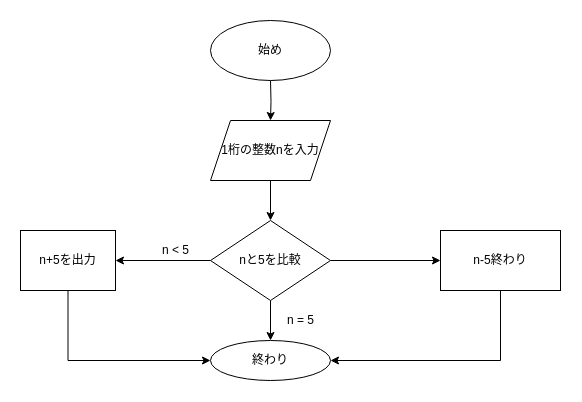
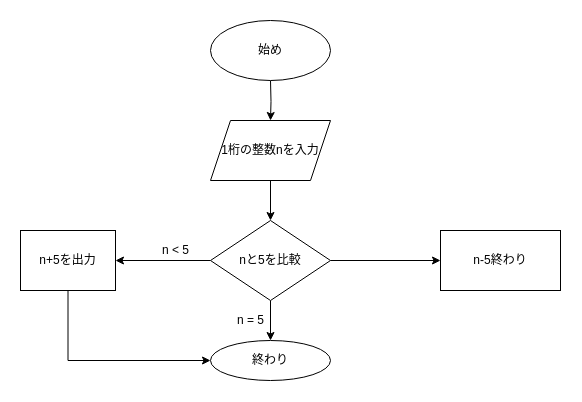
  <mxCell id="0" />
  <mxCell id="1" parent="0" />
  <mxCell id="2" style="edgeStyle=orthogonalEdgeStyle;rounded=0;orthogonalLoop=1;jettySize=auto;html=1;exitX=0.5;exitY=1;exitDx=0;exitDy=0;entryX=0.5;entryY=0;entryDx=0;entryDy=0;" parent="1" target="4" edge="1"><mxGeometry relative="1" as="geometry"><mxPoint x="270" y="80" as="sourcePoint" /></mxGeometry></mxCell>
  <mxCell id="3" style="edgeStyle=orthogonalEdgeStyle;rounded=0;orthogonalLoop=1;jettySize=auto;html=1;exitX=0.5;exitY=1;exitDx=0;exitDy=0;entryX=0.5;entryY=0;entryDx=0;entryDy=0;" parent="1" source="4" target="8" edge="1"><mxGeometry relative="1" as="geometry" /></mxCell>
  <mxCell id="4" value="1桁の整数nを入力" style="shape=parallelogram;perimeter=parallelogramPerimeter;whiteSpace=wrap;html=1;fixedSize=1;" parent="1" vertex="1"><mxGeometry x="210" y="120" width="120" height="60" as="geometry" /></mxCell>
  <mxCell id="5" style="edgeStyle=orthogonalEdgeStyle;rounded=0;orthogonalLoop=1;jettySize=auto;html=1;exitX=0.5;exitY=1;exitDx=0;exitDy=0;" parent="1" source="8" target="9" edge="1"><mxGeometry relative="1" as="geometry" /></mxCell>
  <mxCell id="6" style="edgeStyle=orthogonalEdgeStyle;rounded=0;orthogonalLoop=1;jettySize=auto;html=1;exitX=0;exitY=0.5;exitDx=0;exitDy=0;entryX=1;entryY=0.5;entryDx=0;entryDy=0;" parent="1" source="8" target="11" edge="1"><mxGeometry relative="1" as="geometry" /></mxCell>
  <mxCell id="7" style="edgeStyle=orthogonalEdgeStyle;rounded=0;orthogonalLoop=1;jettySize=auto;html=1;exitX=1;exitY=0.5;exitDx=0;exitDy=0;entryX=0;entryY=0.5;entryDx=0;entryDy=0;" parent="1" source="8" target="14" edge="1"><mxGeometry relative="1" as="geometry" /></mxCell>
  <mxCell id="8" value="nと5を比較" style="rhombus;whiteSpace=wrap;html=1;" parent="1" vertex="1"><mxGeometry x="210" y="220" width="120" height="80" as="geometry" /></mxCell>
  <mxCell id="9" value="終わり" style="ellipse;whiteSpace=wrap;html=1;" parent="1" vertex="1"><mxGeometry x="210" y="340" width="120" height="40" as="geometry" /></mxCell>
  <mxCell id="10" style="edgeStyle=orthogonalEdgeStyle;rounded=0;orthogonalLoop=1;jettySize=auto;html=1;exitX=0.5;exitY=1;exitDx=0;exitDy=0;entryX=0;entryY=0.5;entryDx=0;entryDy=0;" parent="1" source="11" target="9" edge="1"><mxGeometry relative="1" as="geometry" /></mxCell>
  <mxCell id="11" value="n+5を出力" style="rounded=0;whiteSpace=wrap;html=1;" parent="1" vertex="1"><mxGeometry x="20" y="230" width="95" height="60" as="geometry" /></mxCell>
  <mxCell id="12" value="n &amp;lt; 5" style="text;html=1;align=center;verticalAlign=middle;resizable=0;points=[];autosize=1;strokeColor=none;" parent="1" vertex="1"><mxGeometry x="155" y="240" width="40" height="20" as="geometry" /></mxCell>
- <mxCell id="13" style="edgeStyle=orthogonalEdgeStyle;rounded=0;orthogonalLoop=1;jettySize=auto;html=1;exitX=0.5;exitY=1;exitDx=0;exitDy=0;entryX=1;entryY=0.5;entryDx=0;entryDy=0;" parent="1" source="14" target="9" edge="1"><mxGeometry relative="1" as="geometry" /></mxCell>
  <mxCell id="14" value="n-5終わり" style="rounded=0;whiteSpace=wrap;html=1;" parent="1" vertex="1"><mxGeometry x="440" y="230" width="120" height="60" as="geometry" /></mxCell>
  <mxCell id="15" value="始め" style="ellipse;whiteSpace=wrap;html=1;" vertex="1" parent="1"><mxGeometry x="210" y="20" width="120" height="60" as="geometry" /></mxCell>
- <mxCell id="16" value="n = 5" style="text;html=1;align=center;verticalAlign=middle;resizable=0;points=[];autosize=1;strokeColor=none;" vertex="1" parent="1"><mxGeometry x="280" y="310" width="40" height="20" as="geometry" /></mxCell>
+ <mxCell id="16" value="n = 5" style="text;html=1;align=center;verticalAlign=middle;resizable=0;points=[];autosize=1;strokeColor=none;" vertex="1" parent="1"><mxGeometry x="230" y="310" width="40" height="20" as="geometry" /></mxCell>
